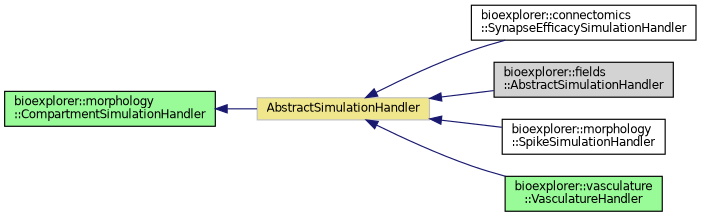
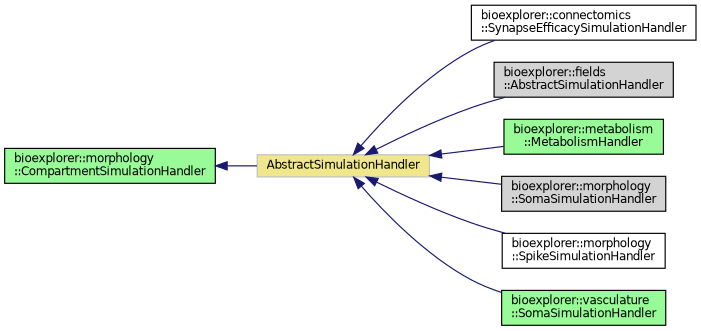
  digraph {
    rankdir=LR
    node [color=black fillcolor=palegreen fontname=Helvetica fontsize=10 shape=record style=filled]
    edge [color=midnightblue dir=back fontname=Helvetica fontsize=10 labelfontname=Helvetica labelfontsize=10 style=solid]
    n1 [color=grey75 fillcolor=khaki height=0.2 label=AbstractSimulationHandler width=0.4]
    n2 [fillcolor=white height=0.2 label="bioexplorer::connectomics\l::SynapseEfficacySimulationHandler" width=0.4]
    n3 [fillcolor=lightgrey height=0.2 label="bioexplorer::fields\l::AbstractSimulationHandler" width=0.4]
+   n4 [height=0.2 label="bioexplorer::metabolism\l::MetabolismHandler" width=0.4]
+   n5 [fillcolor=lightgrey height=0.2 label="bioexplorer::morphology\l::SomaSimulationHandler" width=0.4]
    n6 [fillcolor=white height=0.2 label="bioexplorer::morphology\l::SpikeSimulationHandler" width=0.4]
-   n7 [height=0.2 label="bioexplorer::vasculature\l::VasculatureHandler" width=0.4]
+   n7 [height=0.2 label="bioexplorer::vasculature\l::SomaSimulationHandler" width=0.4]
    n8 [height=0.2 label="bioexplorer::morphology\l::CompartmentSimulationHandler" width=0.4]
    n1 -> n2
    n1 -> n3
+   n1 -> n4
+   n1 -> n5
    n1 -> n6
    n1 -> n7
    n8 -> n1
  }
